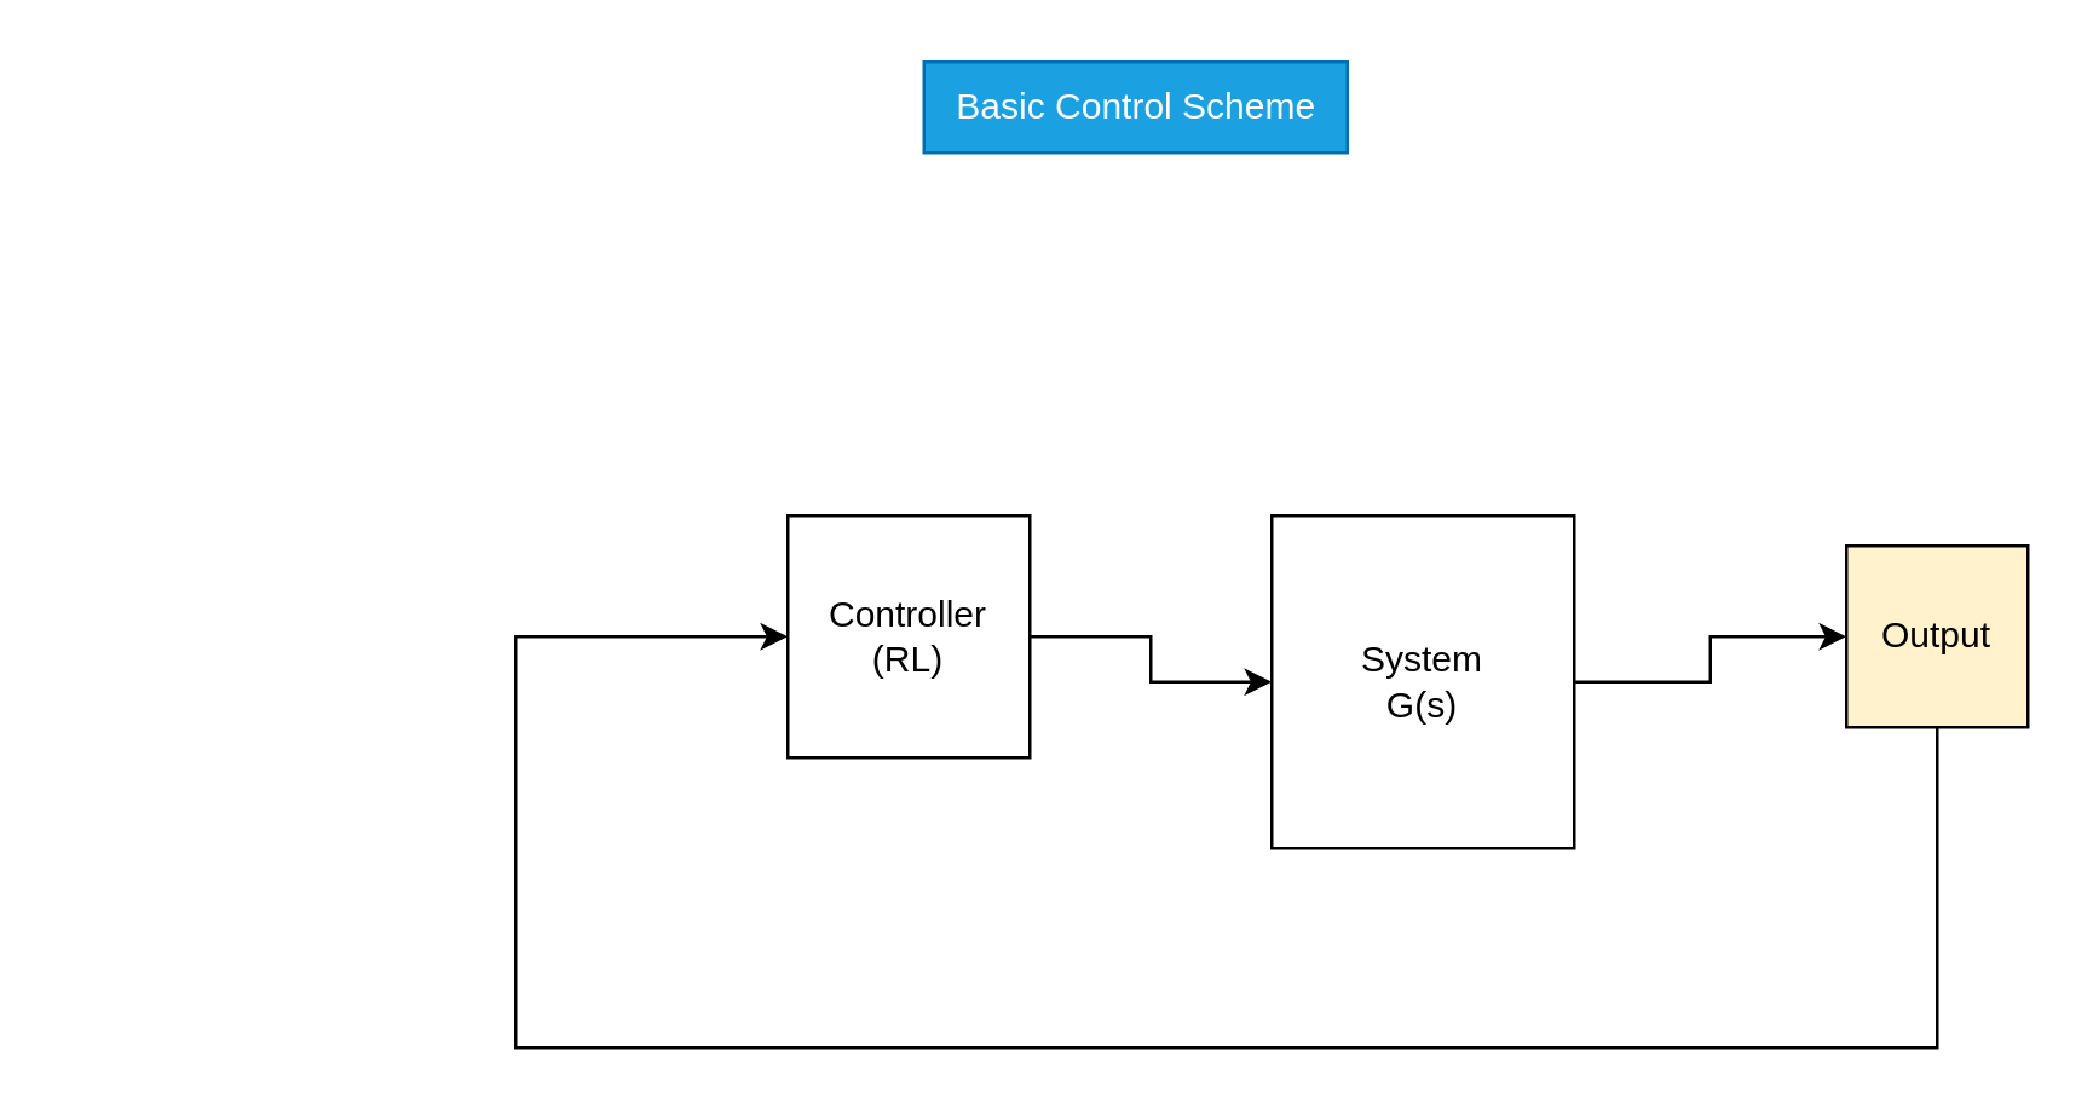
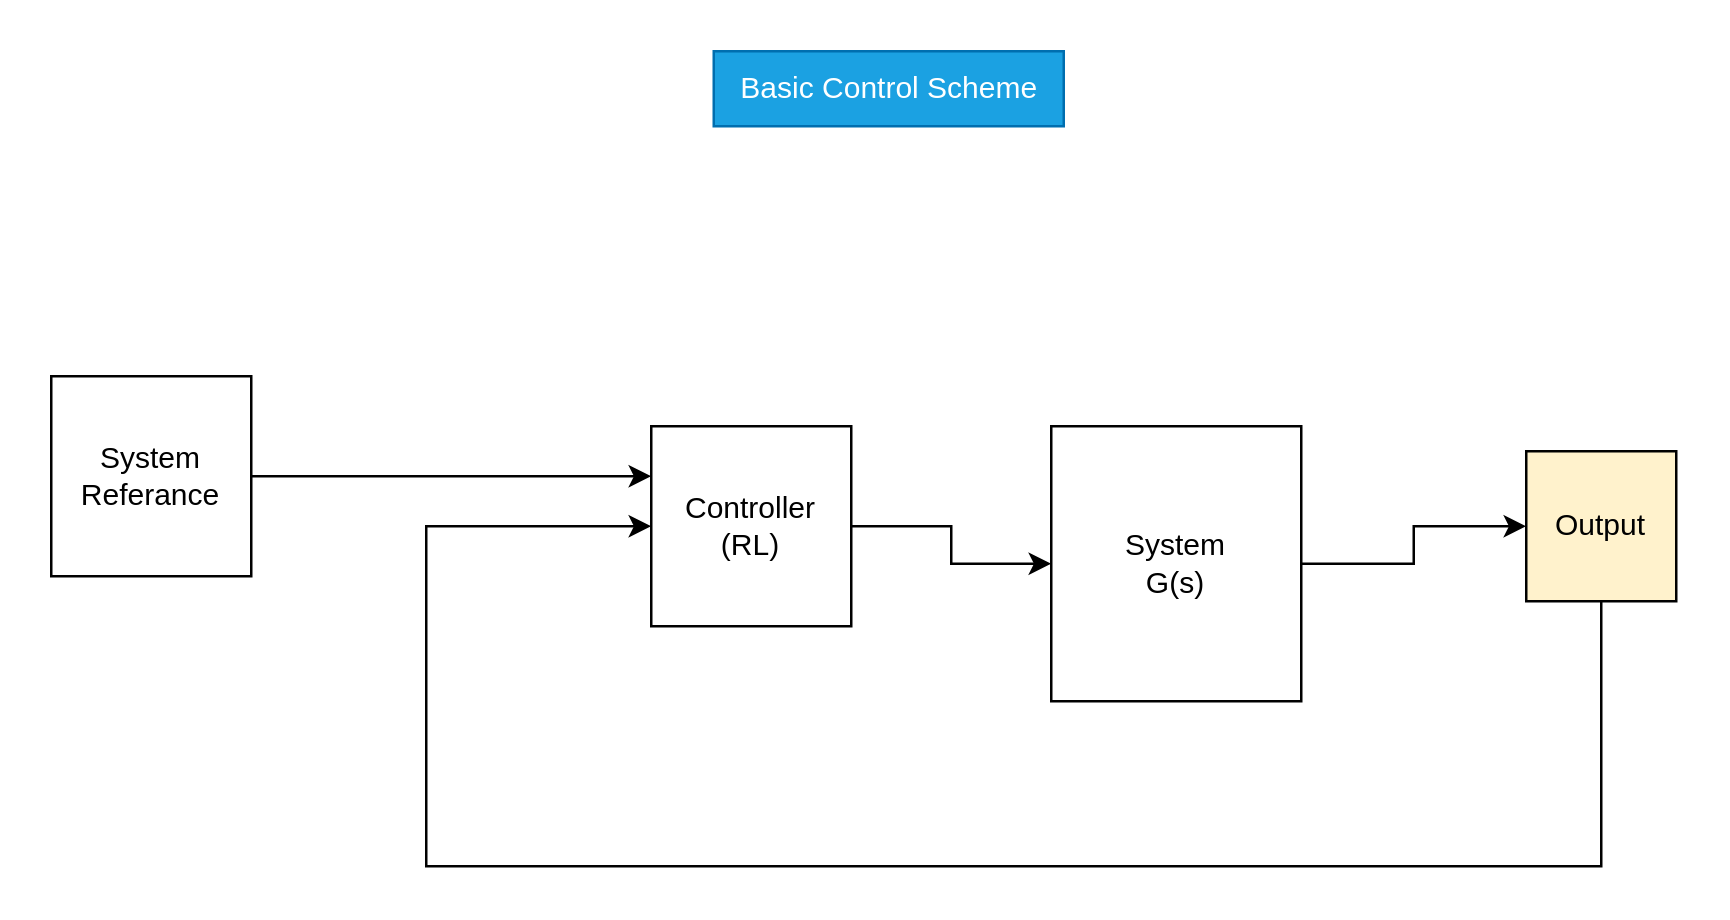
  <mxCell id="0" />
  <mxCell id="1" parent="0" />
  <mxCell id="2" style="edgeStyle=orthogonalEdgeStyle;rounded=0;orthogonalLoop=1;jettySize=auto;html=1;" edge="1" parent="1" source="3" target="9"><mxGeometry relative="1" as="geometry" /></mxCell>
  <mxCell id="3" value="System&lt;br&gt;G(s)" style="whiteSpace=wrap;html=1;aspect=fixed;" vertex="1" parent="1"><mxGeometry x="420" y="170" width="100" height="110" as="geometry" /></mxCell>
  <mxCell id="4" style="edgeStyle=orthogonalEdgeStyle;rounded=0;orthogonalLoop=1;jettySize=auto;html=1;entryX=0;entryY=0.5;entryDx=0;entryDy=0;" edge="1" parent="1" source="5" target="3"><mxGeometry relative="1" as="geometry" /></mxCell>
  <mxCell id="5" value="Controller (RL)" style="whiteSpace=wrap;html=1;aspect=fixed;" vertex="1" parent="1"><mxGeometry x="260" y="170" width="80" height="80" as="geometry" /></mxCell>
+ <mxCell id="6" style="edgeStyle=orthogonalEdgeStyle;rounded=0;orthogonalLoop=1;jettySize=auto;html=1;entryX=0;entryY=0.25;entryDx=0;entryDy=0;" edge="1" parent="1" source="7" target="5"><mxGeometry relative="1" as="geometry"><mxPoint x="150" y="210" as="targetPoint" /></mxGeometry></mxCell>
+ <mxCell id="7" value="System Referance" style="whiteSpace=wrap;html=1;aspect=fixed;" vertex="1" parent="1"><mxGeometry x="20" y="150" width="80" height="80" as="geometry" /></mxCell>
  <mxCell id="8" style="edgeStyle=orthogonalEdgeStyle;rounded=0;orthogonalLoop=1;jettySize=auto;html=1;exitX=0.5;exitY=1;exitDx=0;exitDy=0;entryX=0;entryY=0.5;entryDx=0;entryDy=0;" edge="1" parent="1" source="9" target="5"><mxGeometry relative="1" as="geometry"><mxPoint x="170.6" y="232.32" as="targetPoint" /><mxPoint x="640" y="256" as="sourcePoint" /><Array as="points"><mxPoint x="640" y="346" /><mxPoint x="170" y="346" /><mxPoint x="170" y="210" /></Array></mxGeometry></mxCell>
  <mxCell id="9" value="Output" style="rounded=0;whiteSpace=wrap;html=1;fillColor=#fff2cc;" vertex="1" parent="1"><mxGeometry x="610" y="180" width="60" height="60" as="geometry" /></mxCell>
- <mxCell id="10" value="Basic Control Scheme" style="text;html=1;align=center;verticalAlign=middle;resizable=0;points=[];autosize=1;strokeColor=#006EAF;fillColor=#1ba1e2;fontColor=#ffffff;" vertex="1" parent="1"><mxGeometry x="305" y="20" width="140" height="30" as="geometry" /></mxCell>
+ <mxCell id="10" value="Basic Control Scheme" style="text;html=1;align=center;verticalAlign=middle;resizable=0;points=[];autosize=1;strokeColor=#006EAF;fillColor=#1ba1e2;fontColor=#ffffff;" vertex="1" parent="1"><mxGeometry x="285" y="20" width="140" height="30" as="geometry" /></mxCell>
